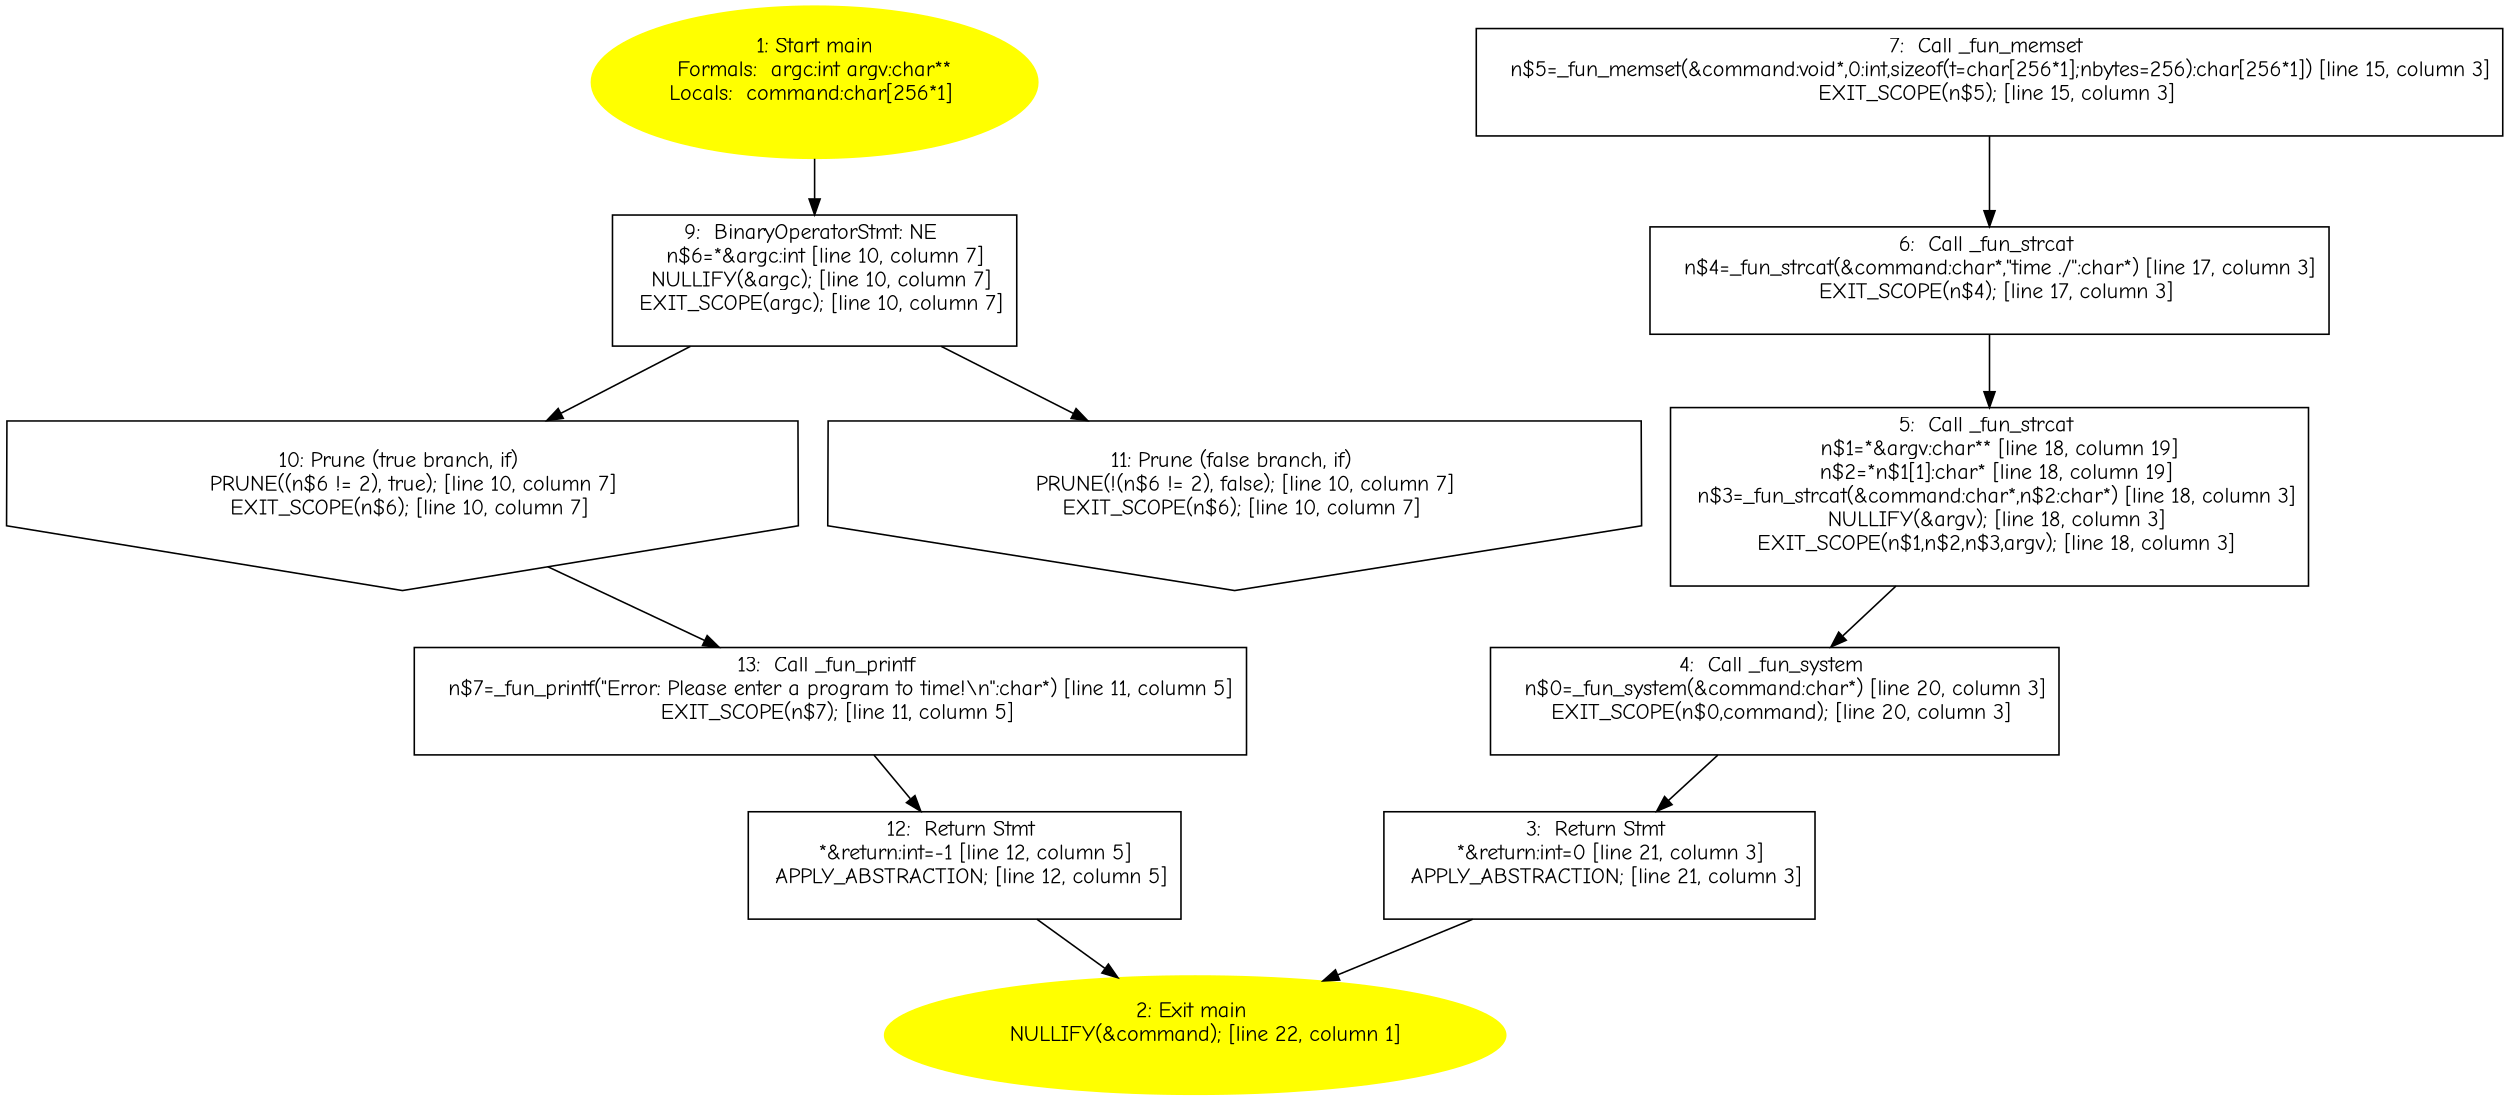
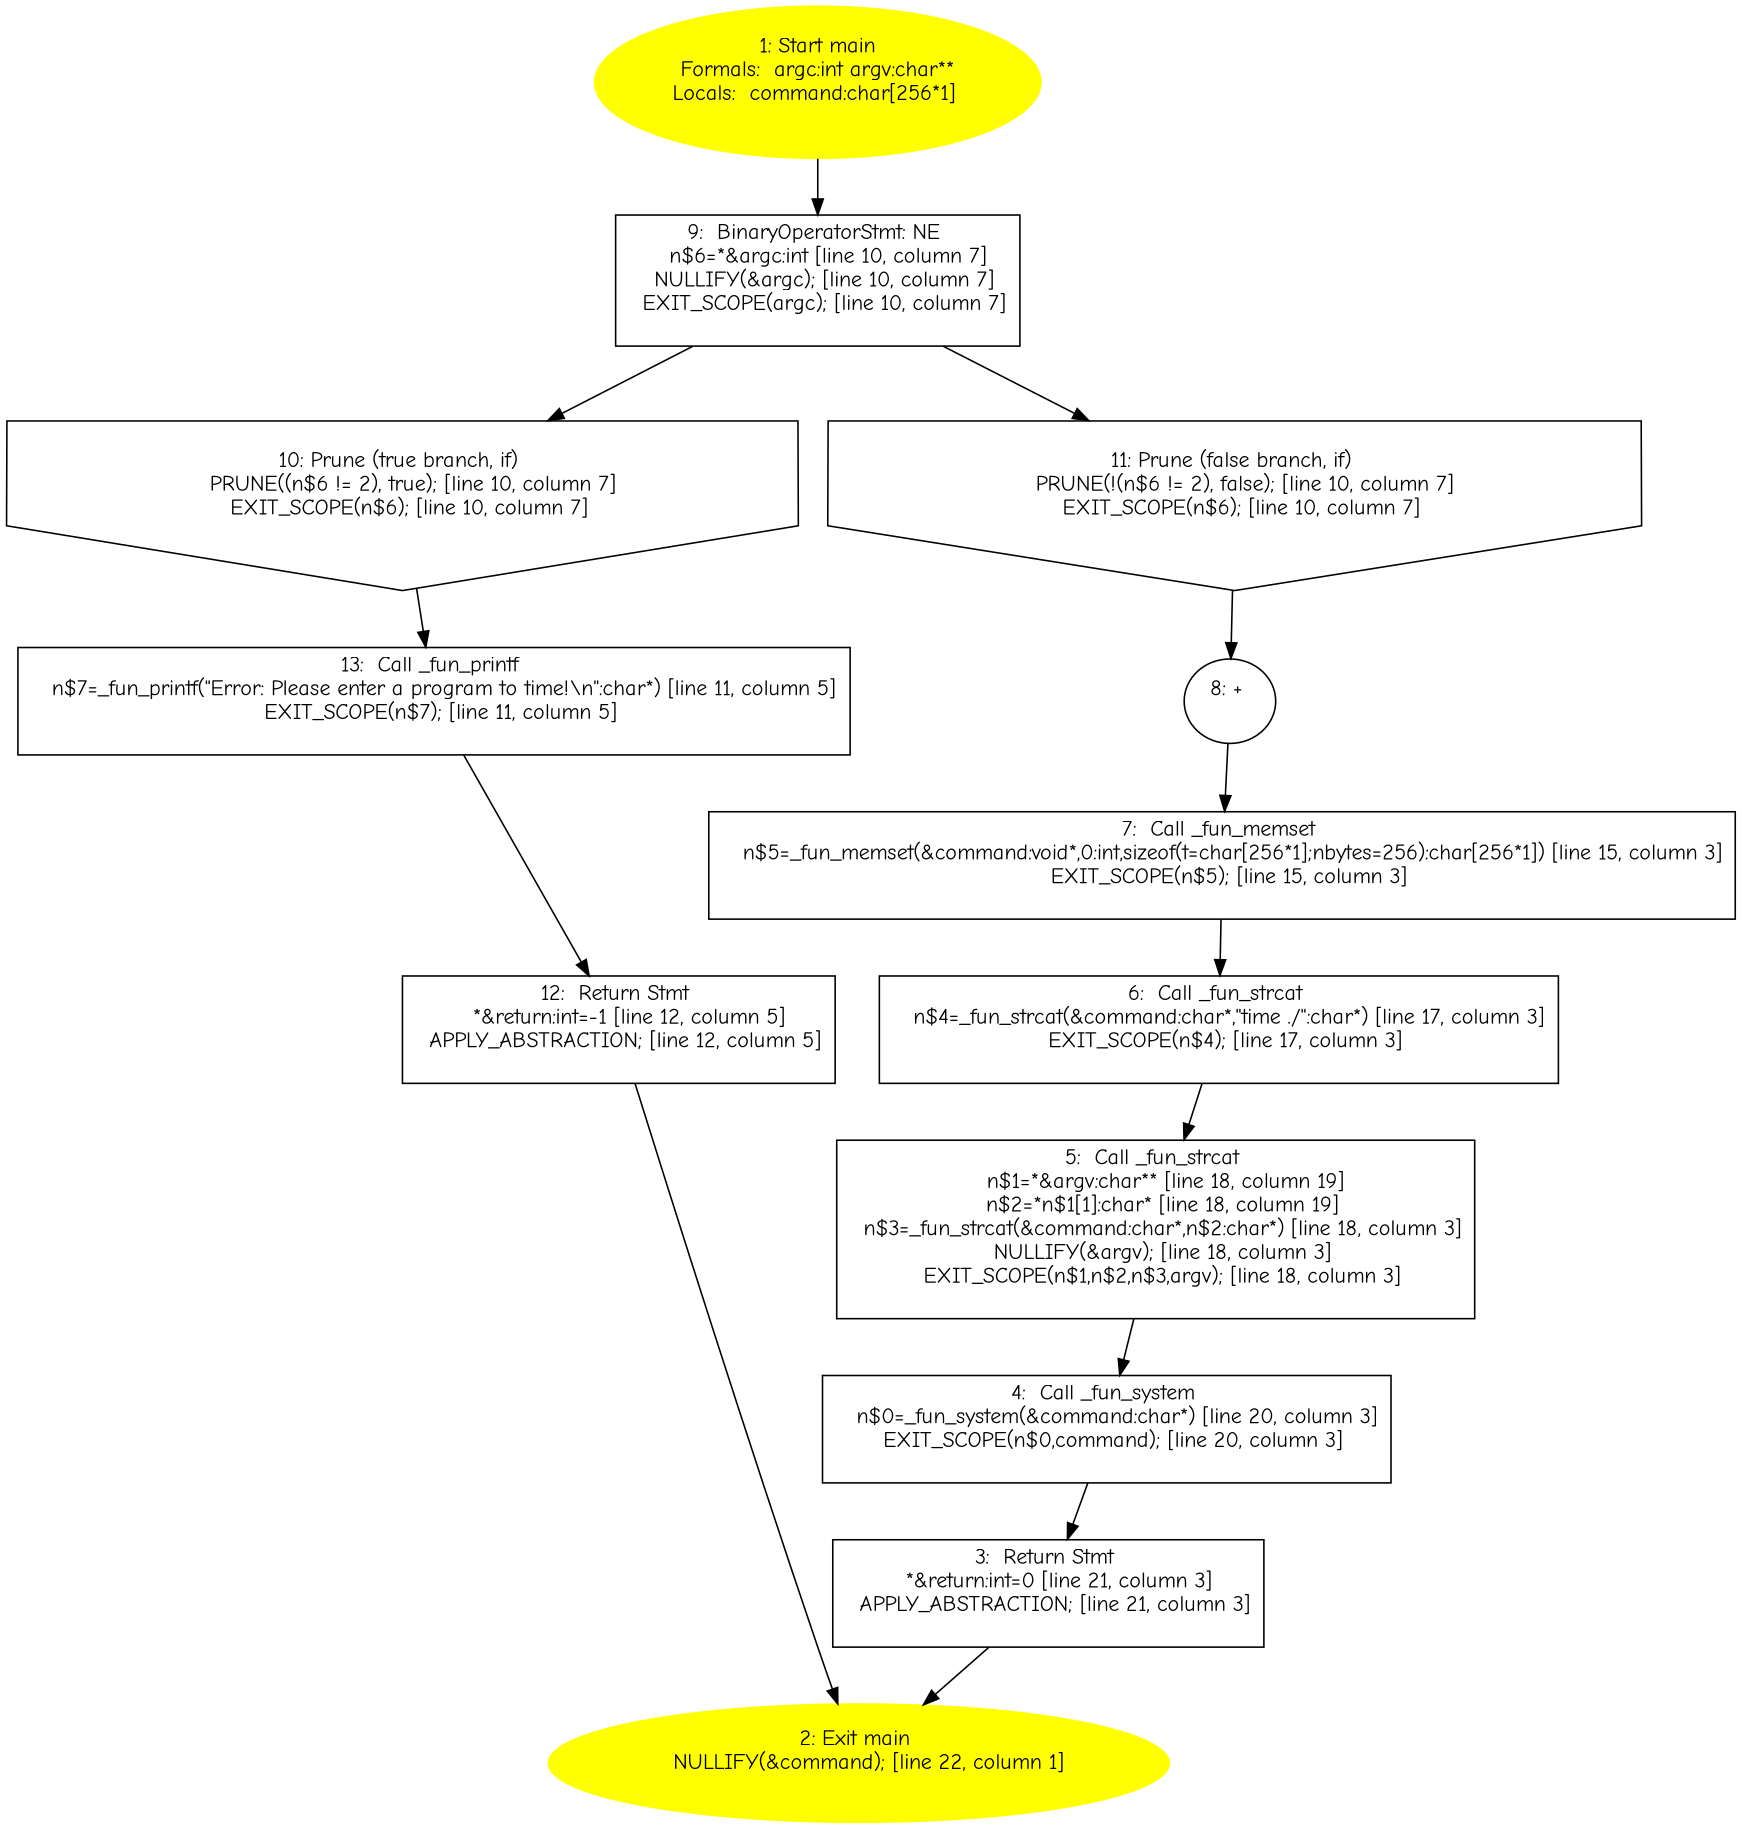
  digraph {
    fontname="Comic Neue"
    node [fontname="Comic Neue" shape=box]
    edge [fontname="Comic Neue"]
    n1 [color=yellow label="1: Start main\nFormals:  argc:int argv:char**\nLocals:  command:char[256*1] \n  " style=filled shape=""]
    n2 [label="9:  BinaryOperatorStmt: NE \n   n$6=*&argc:int [line 10, column 7]\n  NULLIFY(&argc); [line 10, column 7]\n  EXIT_SCOPE(argc); [line 10, column 7]\n "]
    n3 [label="10: Prune (true branch, if) \n   PRUNE((n$6 != 2), true); [line 10, column 7]\n  EXIT_SCOPE(n$6); [line 10, column 7]\n " shape=invhouse]
    n4 [label="11: Prune (false branch, if) \n   PRUNE(!(n$6 != 2), false); [line 10, column 7]\n  EXIT_SCOPE(n$6); [line 10, column 7]\n " shape=invhouse]
    n5 [color=yellow label="2: Exit main \n   NULLIFY(&command); [line 22, column 1]\n " style=filled shape=""]
    n6 [label="3:  Return Stmt \n   *&return:int=0 [line 21, column 3]\n  APPLY_ABSTRACTION; [line 21, column 3]\n "]
    n7 [label="4:  Call _fun_system \n   n$0=_fun_system(&command:char*) [line 20, column 3]\n  EXIT_SCOPE(n$0,command); [line 20, column 3]\n "]
    n8 [label="5:  Call _fun_strcat \n   n$1=*&argv:char** [line 18, column 19]\n  n$2=*n$1[1]:char* [line 18, column 19]\n  n$3=_fun_strcat(&command:char*,n$2:char*) [line 18, column 3]\n  NULLIFY(&argv); [line 18, column 3]\n  EXIT_SCOPE(n$1,n$2,n$3,argv); [line 18, column 3]\n "]
    n9 [label="6:  Call _fun_strcat \n   n$4=_fun_strcat(&command:char*,\"time ./\":char*) [line 17, column 3]\n  EXIT_SCOPE(n$4); [line 17, column 3]\n "]
    n10 [label="7:  Call _fun_memset \n   n$5=_fun_memset(&command:void*,0:int,sizeof(t=char[256*1];nbytes=256):char[256*1]) [line 15, column 3]\n  EXIT_SCOPE(n$5); [line 15, column 3]\n "]
+   n11 [label="8: + \n  " shape=""]
    n12 [label="13:  Call _fun_printf \n   n$7=_fun_printf(\"Error: Please enter a program to time!\\n\":char*) [line 11, column 5]\n  EXIT_SCOPE(n$7); [line 11, column 5]\n "]
    n13 [label="12:  Return Stmt \n   *&return:int=-1 [line 12, column 5]\n  APPLY_ABSTRACTION; [line 12, column 5]\n "]
    n1 -> n2
    n2 -> n3
    n2 -> n4
    n3 -> n12
+   n4 -> n11
    n6 -> n5
    n7 -> n6
    n8 -> n7
    n9 -> n8
    n10 -> n9
+   n11 -> n10
    n12 -> n13
    n13 -> n5
  }
